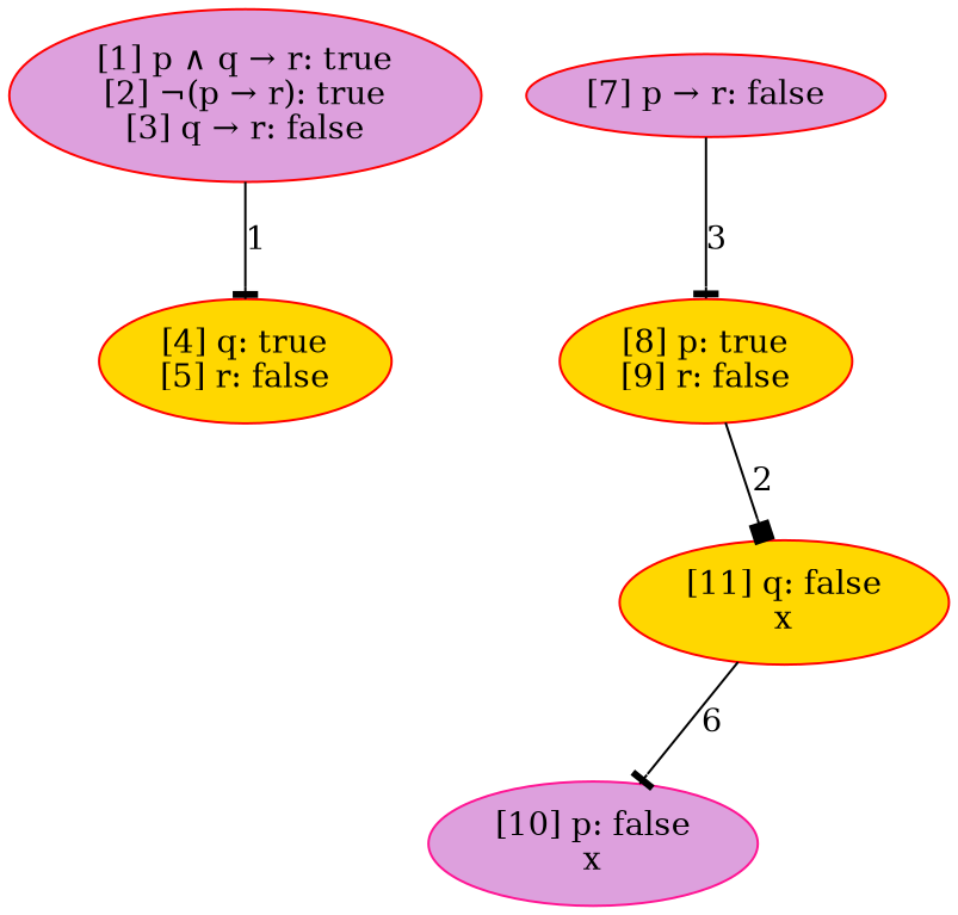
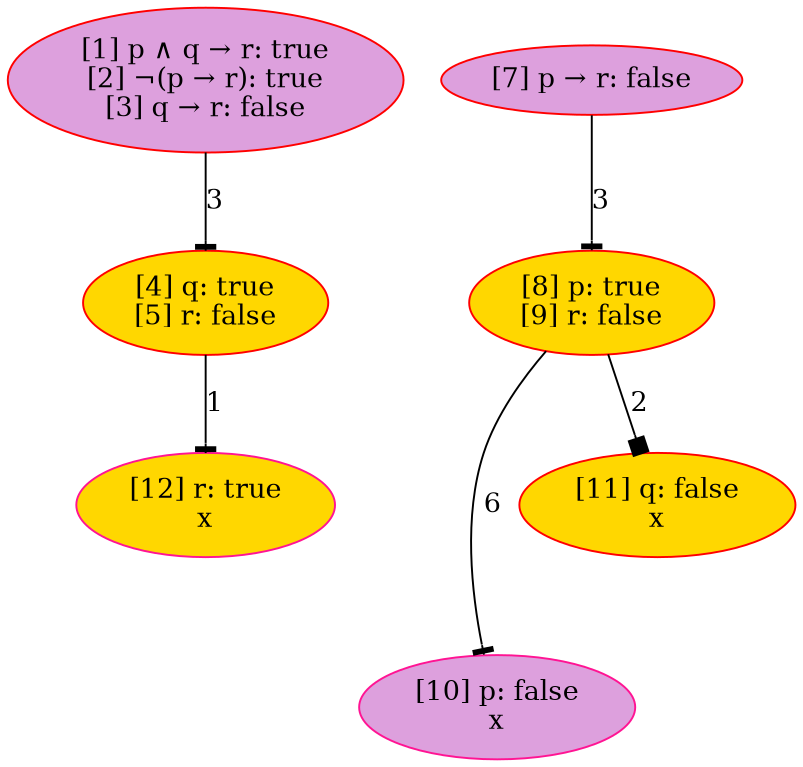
  digraph {
    node [color=red fillcolor=gold style=filled]
    edge [arrowhead=tee]
    n1 [fillcolor=plum label="[1] p ∧ q → r: true\n[2] ¬(p → r): true\n[3] q → r: false"]
    n2 [label="[4] q: true\n[5] r: false"]
+   n3 [color=deeppink label="[12] r: true\nx"]
    n4 [fillcolor=plum label="[7] p → r: false"]
    n5 [label="[8] p: true\n[9] r: false"]
    n6 [color=deeppink fillcolor=plum label="[10] p: false\nx"]
    n7 [label="[11] q: false\nx"]
-   n1 -> n2 [label=1]
+   n1 -> n2 [label=3]
+   n2 -> n3 [label=1]
    n4 -> n5 [label=3]
-   n7 -> n6 [label=6]
+   n5 -> n6 [label=6]
    n5 -> n7 [arrowhead=box label=2]
  }
